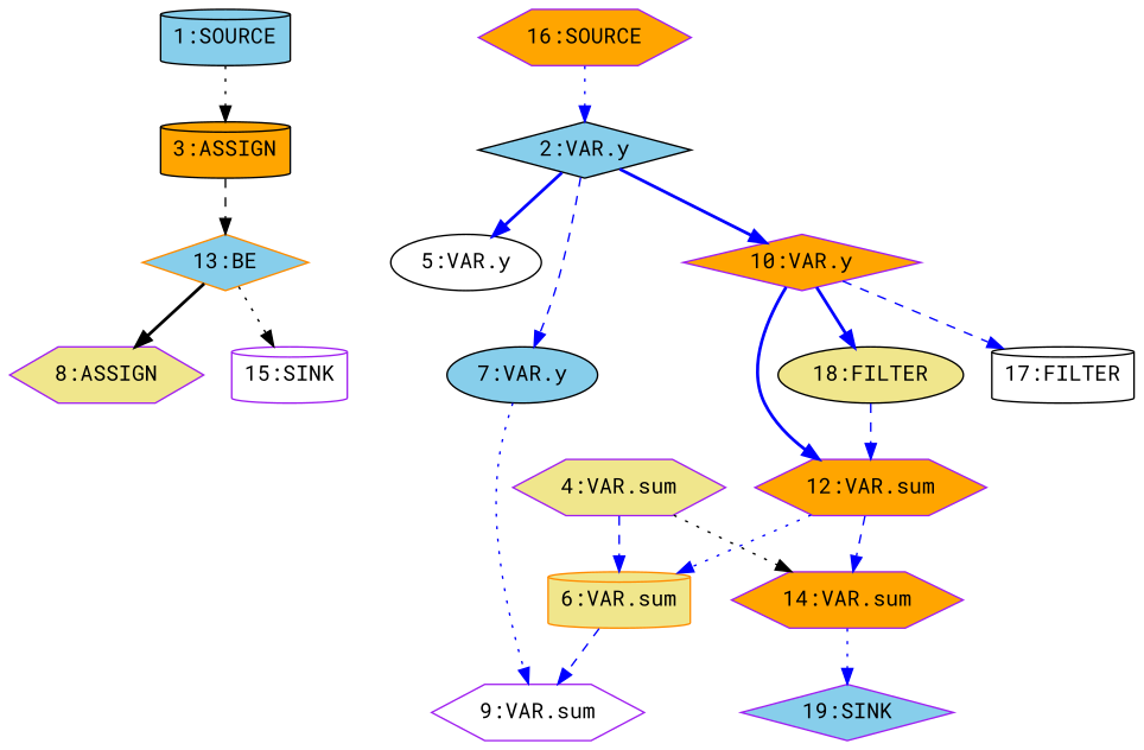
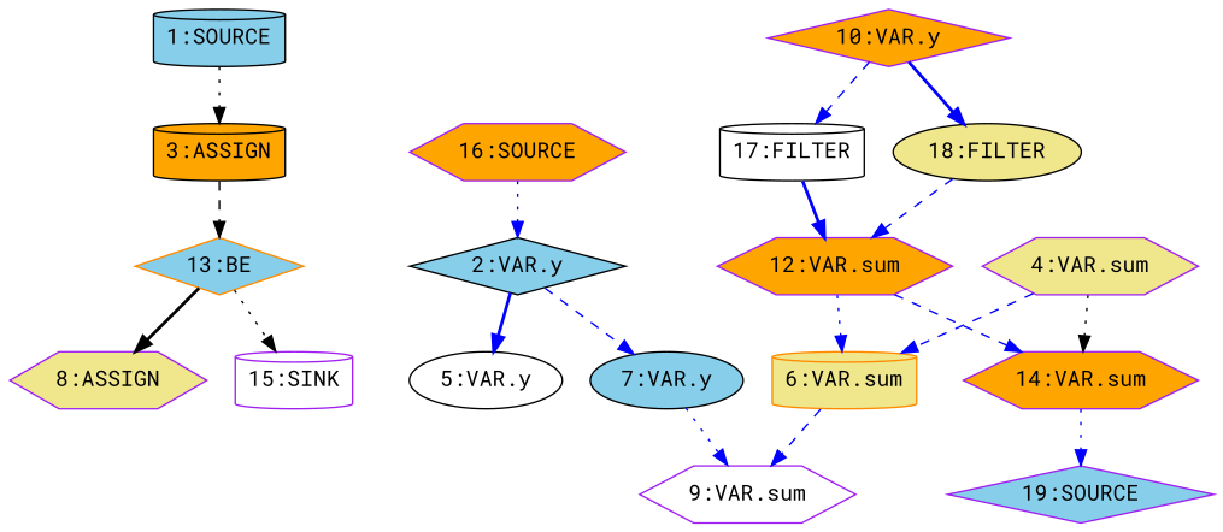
  digraph {
    fontname="Roboto Mono"
    node [color=purple fillcolor=orange fontname="Roboto Mono" shape=hexagon style=filled]
    edge [color=blue fontname="Roboto Mono" style=dashed]
    n1 [color=black label="3:ASSIGN" shape=cylinder]
    n2 [color=darkorange fillcolor=skyblue label="13:BE" shape=diamond]
    n3 [fillcolor=khaki label="8:ASSIGN"]
    n4 [fillcolor=white label="15:SINK" shape=cylinder]
    n5 [color=black fillcolor=skyblue label="1:SOURCE" shape=cylinder]
    n6 [color=black fillcolor=skyblue label="2:VAR.y" shape=diamond]
    n7 [color=black fillcolor=white label="5:VAR.y" shape=ellipse]
    n8 [color=black fillcolor=skyblue label="7:VAR.y" shape=ellipse]
    n9 [label="10:VAR.y" shape=diamond]
    n10 [fillcolor=white label="9:VAR.sum"]
    n11 [color=black fillcolor=white label="17:FILTER" shape=cylinder]
    n12 [color=black fillcolor=khaki label="18:FILTER" shape=ellipse]
    n13 [fillcolor=khaki label="4:VAR.sum"]
    n14 [color=darkorange fillcolor=khaki label="6:VAR.sum" shape=cylinder]
    n15 [label="14:VAR.sum"]
-   n16 [fillcolor=skyblue label="19:SINK" shape=diamond]
+   n16 [fillcolor=skyblue label="19:SOURCE" shape=diamond]
    n17 [label="12:VAR.sum"]
    n18 [label="16:SOURCE"]
    n1 -> n2 [color=black]
    n2 -> n3 [color=black style=bold]
    n2 -> n4 [color=black style=dotted]
    n5 -> n1 [color=black style=dotted]
    n6 -> n7 [style=bold]
    n6 -> n8
-   n6 -> n9 [style=bold]
    n8 -> n10 [style=dotted]
    n9 -> n11
    n9 -> n12 [style=bold]
-   n9 -> n17 [style=bold]
+   n11 -> n17 [style=bold]
    n12 -> n17
    n13 -> n14
    n13 -> n15 [color=black style=dotted]
    n14 -> n10
    n15 -> n16 [style=dotted]
    n17 -> n14 [style=dotted]
    n17 -> n15
    n18 -> n6 [style=dotted]
  }
